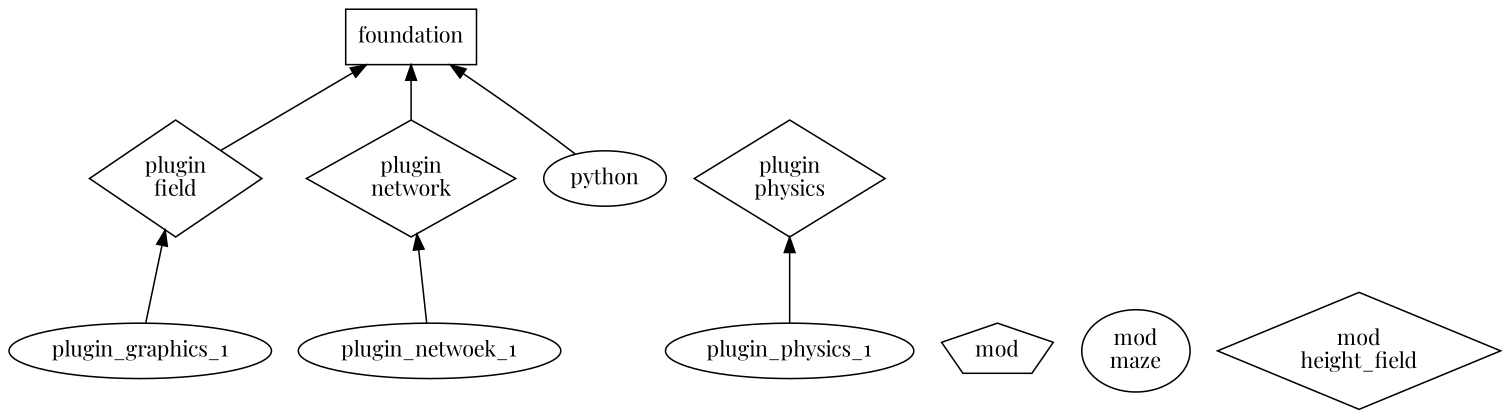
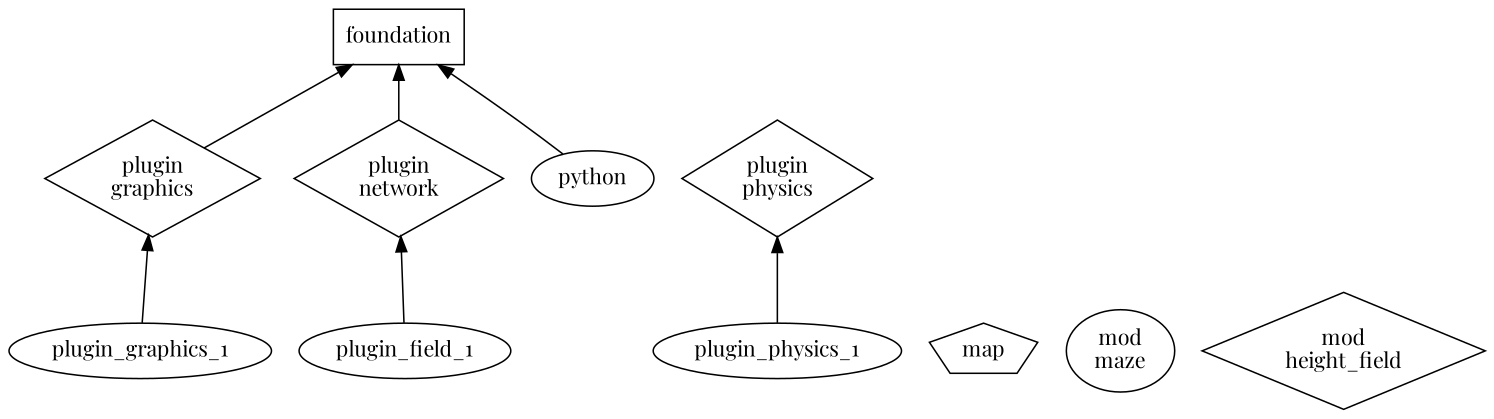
  digraph {
    fontname="Playfair Display"
    rankdir=BT
    node [fontname="Playfair Display"]
    edge [fontname="Playfair Display"]
    foundation [shape=box]
-   n2 [label="plugin\nfield" shape=diamond]
+   n2 [label="plugin\ngraphics" shape=diamond]
    n3 [label="plugin\nphysics" shape=diamond]
    n4 [label="plugin\nnetwork" shape=diamond]
-   map [shape=pentagon label=mod]
+   map [shape=pentagon]
    n6 [label="mod\nmaze"]
    n7 [label="mod\nheight_field" shape=diamond]
    plugin_graphics_1
    plugin_physics_1
-   plugin_netwoek_1
+   plugin_netwoek_1 [label=plugin_field_1]
    python
    n2 -> foundation
    n4 -> foundation
    plugin_graphics_1 -> n2
    plugin_physics_1 -> n3
    plugin_netwoek_1 -> n4
    python -> foundation
  }
